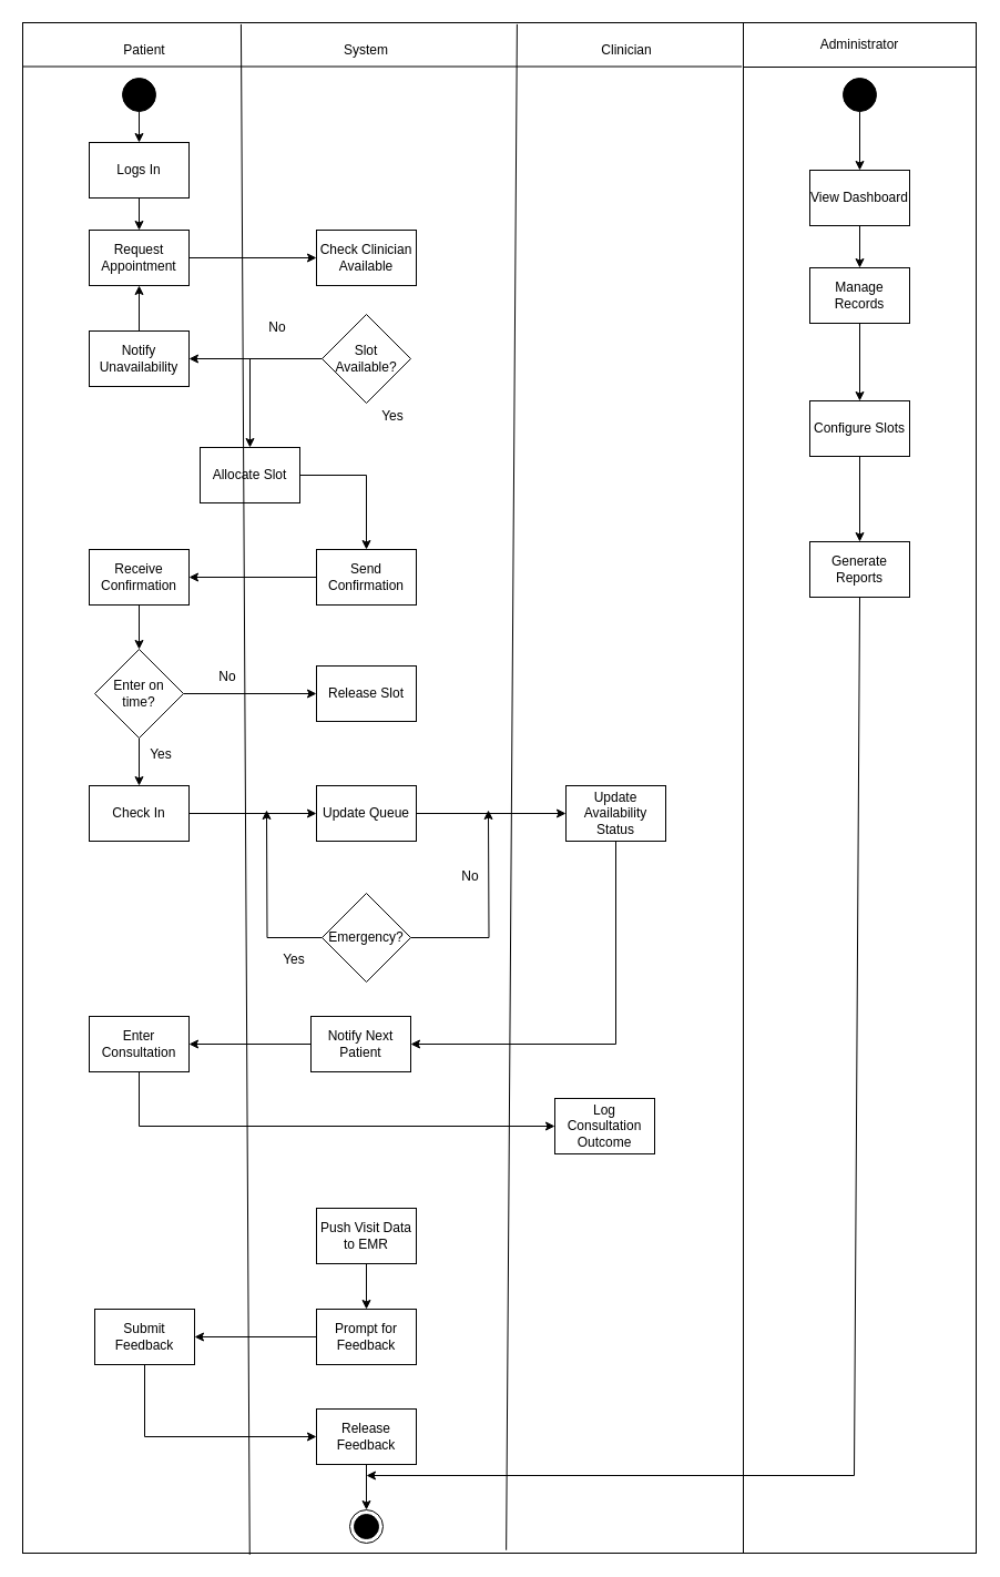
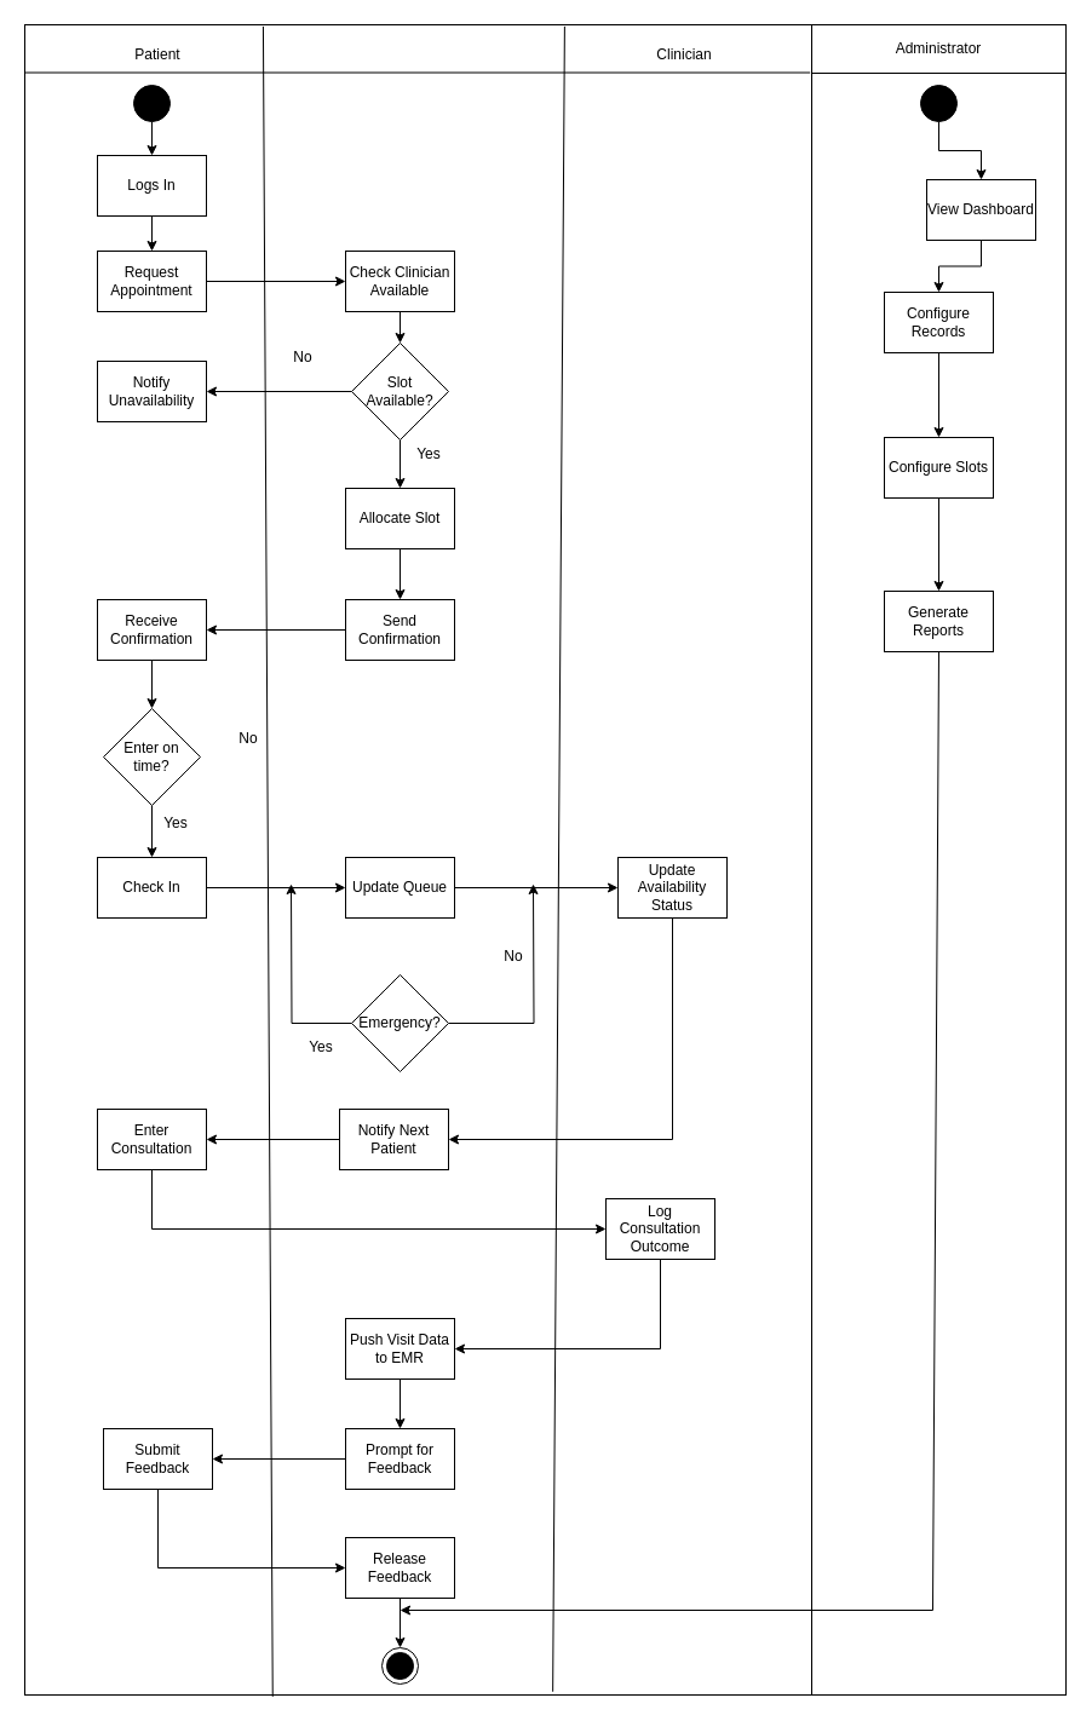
  <mxCell id="0" />
  <mxCell id="1" parent="0" />
  <mxCell id="2" value="Administrator" style="rounded=0;whiteSpace=wrap;html=1;" vertex="1" parent="1"><mxGeometry x="670" y="20" width="210" height="40" as="geometry" /></mxCell>
  <mxCell id="3" value="" style="rounded=0;whiteSpace=wrap;html=1;" vertex="1" parent="1"><mxGeometry x="670" y="60" width="210" height="1340" as="geometry" /></mxCell>
  <mxCell id="4" value="" style="rounded=0;whiteSpace=wrap;html=1;" parent="1" vertex="1"><mxGeometry x="20" y="20" width="650" height="1380" as="geometry" /></mxCell>
  <mxCell id="5" style="edgeStyle=orthogonalEdgeStyle;rounded=0;orthogonalLoop=1;jettySize=auto;html=1;entryX=0.5;entryY=0;entryDx=0;entryDy=0;" parent="1" source="6" target="8" edge="1"><mxGeometry relative="1" as="geometry" /></mxCell>
  <mxCell id="6" value="" style="ellipse;fillColor=strokeColor;html=1;" parent="1" vertex="1"><mxGeometry x="110" y="70" width="30" height="30" as="geometry" /></mxCell>
  <mxCell id="7" style="edgeStyle=orthogonalEdgeStyle;rounded=0;orthogonalLoop=1;jettySize=auto;html=1;entryX=0.5;entryY=0;entryDx=0;entryDy=0;" parent="1" source="8" target="10" edge="1"><mxGeometry relative="1" as="geometry" /></mxCell>
  <mxCell id="8" value="Logs In" style="rounded=0;whiteSpace=wrap;html=1;" parent="1" vertex="1"><mxGeometry x="80" y="128" width="90" height="50" as="geometry" /></mxCell>
  <mxCell id="9" value="" style="edgeStyle=orthogonalEdgeStyle;rounded=0;orthogonalLoop=1;jettySize=auto;html=1;" parent="1" source="10" target="14" edge="1"><mxGeometry relative="1" as="geometry" /></mxCell>
  <mxCell id="10" value="Request Appointment" style="rounded=0;whiteSpace=wrap;html=1;" parent="1" vertex="1"><mxGeometry x="80" y="207" width="90" height="50" as="geometry" /></mxCell>
  <mxCell id="11" value="Patient" style="text;strokeColor=none;align=center;fillColor=none;html=1;verticalAlign=middle;whiteSpace=wrap;rounded=0;" parent="1" vertex="1"><mxGeometry x="100" y="30" width="60" height="30" as="geometry" /></mxCell>
- <mxCell id="12" value="System" style="text;strokeColor=none;align=center;fillColor=none;html=1;verticalAlign=middle;whiteSpace=wrap;rounded=0;" parent="1" vertex="1"><mxGeometry x="300" y="30" width="60" height="30" as="geometry" /></mxCell>
+ <mxCell id="13" value="" style="edgeStyle=orthogonalEdgeStyle;rounded=0;orthogonalLoop=1;jettySize=auto;html=1;" parent="1" source="14" target="17" edge="1"><mxGeometry relative="1" as="geometry" /></mxCell>
  <mxCell id="14" value="Check Clinician Available" style="rounded=0;whiteSpace=wrap;html=1;" parent="1" vertex="1"><mxGeometry x="285" y="207" width="90" height="50" as="geometry" /></mxCell>
  <mxCell id="15" value="" style="edgeStyle=orthogonalEdgeStyle;rounded=0;orthogonalLoop=1;jettySize=auto;html=1;" parent="1" source="17" target="19" edge="1"><mxGeometry relative="1" as="geometry" /></mxCell>
  <mxCell id="16" value="" style="edgeStyle=orthogonalEdgeStyle;rounded=0;orthogonalLoop=1;jettySize=auto;html=1;" parent="1" source="17" target="21" edge="1"><mxGeometry relative="1" as="geometry" /></mxCell>
  <mxCell id="17" value="Slot Available?" style="rhombus;whiteSpace=wrap;html=1;" parent="1" vertex="1"><mxGeometry x="290" y="283" width="80" height="80" as="geometry" /></mxCell>
  <mxCell id="18" value="" style="edgeStyle=orthogonalEdgeStyle;rounded=0;orthogonalLoop=1;jettySize=auto;html=1;" parent="1" source="19" target="25" edge="1"><mxGeometry relative="1" as="geometry" /></mxCell>
- <mxCell id="19" value="Allocate Slot" style="rounded=0;whiteSpace=wrap;html=1;" parent="1" vertex="1"><mxGeometry x="180" y="403" width="90" height="50" as="geometry" /></mxCell>
- <mxCell id="20" value="" style="edgeStyle=orthogonalEdgeStyle;rounded=0;orthogonalLoop=1;jettySize=auto;html=1;" parent="1" source="21" target="10" edge="1"><mxGeometry relative="1" as="geometry" /></mxCell>
+ <mxCell id="19" value="Allocate Slot" style="rounded=0;whiteSpace=wrap;html=1;" parent="1" vertex="1"><mxGeometry x="285" y="403" width="90" height="50" as="geometry" /></mxCell>
  <mxCell id="21" value="Notify Unavailability" style="rounded=0;whiteSpace=wrap;html=1;" parent="1" vertex="1"><mxGeometry x="80" y="298" width="90" height="50" as="geometry" /></mxCell>
  <mxCell id="22" value="Yes" style="text;strokeColor=none;align=center;fillColor=none;html=1;verticalAlign=middle;whiteSpace=wrap;rounded=0;" parent="1" vertex="1"><mxGeometry x="324" y="360" width="60" height="30" as="geometry" /></mxCell>
  <mxCell id="23" value="No" style="text;strokeColor=none;align=center;fillColor=none;html=1;verticalAlign=middle;whiteSpace=wrap;rounded=0;" parent="1" vertex="1"><mxGeometry x="220" y="280" width="60" height="30" as="geometry" /></mxCell>
  <mxCell id="24" value="" style="edgeStyle=orthogonalEdgeStyle;rounded=0;orthogonalLoop=1;jettySize=auto;html=1;" parent="1" source="25" target="27" edge="1"><mxGeometry relative="1" as="geometry" /></mxCell>
  <mxCell id="25" value="Send Confirmation" style="rounded=0;whiteSpace=wrap;html=1;" parent="1" vertex="1"><mxGeometry x="285" y="495" width="90" height="50" as="geometry" /></mxCell>
  <mxCell id="26" value="" style="edgeStyle=orthogonalEdgeStyle;rounded=0;orthogonalLoop=1;jettySize=auto;html=1;" parent="1" source="27" target="30" edge="1"><mxGeometry relative="1" as="geometry" /></mxCell>
  <mxCell id="27" value="Receive Confirmation" style="rounded=0;whiteSpace=wrap;html=1;" parent="1" vertex="1"><mxGeometry x="80" y="495" width="90" height="50" as="geometry" /></mxCell>
- <mxCell id="28" style="edgeStyle=orthogonalEdgeStyle;rounded=0;orthogonalLoop=1;jettySize=auto;html=1;entryX=0;entryY=0.5;entryDx=0;entryDy=0;" parent="1" source="30" target="33" edge="1"><mxGeometry relative="1" as="geometry" /></mxCell>
  <mxCell id="29" value="" style="edgeStyle=orthogonalEdgeStyle;rounded=0;orthogonalLoop=1;jettySize=auto;html=1;" parent="1" source="30" target="32" edge="1"><mxGeometry relative="1" as="geometry" /></mxCell>
  <mxCell id="30" value="Enter on time?" style="rhombus;whiteSpace=wrap;html=1;" parent="1" vertex="1"><mxGeometry x="85" y="585" width="80" height="80" as="geometry" /></mxCell>
  <mxCell id="31" value="" style="edgeStyle=orthogonalEdgeStyle;rounded=0;orthogonalLoop=1;jettySize=auto;html=1;" parent="1" source="32" target="37" edge="1"><mxGeometry relative="1" as="geometry" /></mxCell>
  <mxCell id="32" value="Check In" style="rounded=0;whiteSpace=wrap;html=1;" parent="1" vertex="1"><mxGeometry x="80" y="708" width="90" height="50" as="geometry" /></mxCell>
- <mxCell id="33" value="Release Slot" style="rounded=0;whiteSpace=wrap;html=1;" parent="1" vertex="1"><mxGeometry x="285" y="600" width="90" height="50" as="geometry" /></mxCell>
  <mxCell id="34" value="Yes" style="text;strokeColor=none;align=center;fillColor=none;html=1;verticalAlign=middle;whiteSpace=wrap;rounded=0;" parent="1" vertex="1"><mxGeometry x="115" y="665" width="60" height="30" as="geometry" /></mxCell>
  <mxCell id="35" value="No" style="text;strokeColor=none;align=center;fillColor=none;html=1;verticalAlign=middle;whiteSpace=wrap;rounded=0;" parent="1" vertex="1"><mxGeometry x="175" y="595" width="60" height="30" as="geometry" /></mxCell>
  <mxCell id="36" style="edgeStyle=orthogonalEdgeStyle;rounded=0;orthogonalLoop=1;jettySize=auto;html=1;entryX=0;entryY=0.5;entryDx=0;entryDy=0;" parent="1" source="37" target="42" edge="1"><mxGeometry relative="1" as="geometry" /></mxCell>
  <mxCell id="37" value="Update Queue" style="rounded=0;whiteSpace=wrap;html=1;" parent="1" vertex="1"><mxGeometry x="285" y="708" width="90" height="50" as="geometry" /></mxCell>
  <mxCell id="38" style="edgeStyle=orthogonalEdgeStyle;rounded=0;orthogonalLoop=1;jettySize=auto;html=1;" parent="1" source="40" edge="1"><mxGeometry relative="1" as="geometry"><mxPoint x="440" y="730" as="targetPoint" /></mxGeometry></mxCell>
  <mxCell id="39" style="edgeStyle=orthogonalEdgeStyle;rounded=0;orthogonalLoop=1;jettySize=auto;html=1;" parent="1" source="40" edge="1"><mxGeometry relative="1" as="geometry"><mxPoint x="240" y="730" as="targetPoint" /></mxGeometry></mxCell>
  <mxCell id="40" value="Emergency?" style="rhombus;whiteSpace=wrap;html=1;" parent="1" vertex="1"><mxGeometry x="290" y="805" width="80" height="80" as="geometry" /></mxCell>
  <mxCell id="41" style="edgeStyle=orthogonalEdgeStyle;rounded=0;orthogonalLoop=1;jettySize=auto;html=1;entryX=1;entryY=0.5;entryDx=0;entryDy=0;" parent="1" source="42" target="44" edge="1"><mxGeometry relative="1" as="geometry"><Array as="points"><mxPoint x="555" y="941" /></Array></mxGeometry></mxCell>
  <mxCell id="42" value="Update Availability Status" style="rounded=0;whiteSpace=wrap;html=1;" parent="1" vertex="1"><mxGeometry x="510" y="708" width="90" height="50" as="geometry" /></mxCell>
  <mxCell id="43" style="edgeStyle=orthogonalEdgeStyle;rounded=0;orthogonalLoop=1;jettySize=auto;html=1;entryX=1;entryY=0.5;entryDx=0;entryDy=0;" parent="1" source="44" target="46" edge="1"><mxGeometry relative="1" as="geometry" /></mxCell>
  <mxCell id="44" value="Notify Next Patient" style="rounded=0;whiteSpace=wrap;html=1;" parent="1" vertex="1"><mxGeometry x="280" y="916" width="90" height="50" as="geometry" /></mxCell>
  <mxCell id="45" style="edgeStyle=orthogonalEdgeStyle;rounded=0;orthogonalLoop=1;jettySize=auto;html=1;entryX=0;entryY=0.5;entryDx=0;entryDy=0;" parent="1" source="46" target="48" edge="1"><mxGeometry relative="1" as="geometry"><Array as="points"><mxPoint x="125" y="1015" /></Array></mxGeometry></mxCell>
  <mxCell id="46" value="Enter Consultation" style="rounded=0;whiteSpace=wrap;html=1;" parent="1" vertex="1"><mxGeometry x="80" y="916" width="90" height="50" as="geometry" /></mxCell>
+ <mxCell id="47" style="edgeStyle=orthogonalEdgeStyle;rounded=0;orthogonalLoop=1;jettySize=auto;html=1;entryX=1;entryY=0.5;entryDx=0;entryDy=0;" parent="1" source="48" target="50" edge="1"><mxGeometry relative="1" as="geometry"><Array as="points"><mxPoint x="545" y="1114" /></Array></mxGeometry></mxCell>
  <mxCell id="48" value="Log Consultation Outcome" style="rounded=0;whiteSpace=wrap;html=1;" parent="1" vertex="1"><mxGeometry x="500" y="990" width="90" height="50" as="geometry" /></mxCell>
  <mxCell id="49" value="" style="edgeStyle=orthogonalEdgeStyle;rounded=0;orthogonalLoop=1;jettySize=auto;html=1;" parent="1" source="50" target="52" edge="1"><mxGeometry relative="1" as="geometry" /></mxCell>
  <mxCell id="50" value="Push Visit Data to EMR" style="rounded=0;whiteSpace=wrap;html=1;" parent="1" vertex="1"><mxGeometry x="285" y="1089" width="90" height="50" as="geometry" /></mxCell>
  <mxCell id="51" style="edgeStyle=orthogonalEdgeStyle;rounded=0;orthogonalLoop=1;jettySize=auto;html=1;entryX=1;entryY=0.5;entryDx=0;entryDy=0;" parent="1" source="52" target="54" edge="1"><mxGeometry relative="1" as="geometry" /></mxCell>
  <mxCell id="52" value="Prompt for Feedback" style="rounded=0;whiteSpace=wrap;html=1;" parent="1" vertex="1"><mxGeometry x="285" y="1180" width="90" height="50" as="geometry" /></mxCell>
  <mxCell id="53" style="edgeStyle=orthogonalEdgeStyle;rounded=0;orthogonalLoop=1;jettySize=auto;html=1;entryX=0;entryY=0.5;entryDx=0;entryDy=0;" parent="1" source="54" target="56" edge="1"><mxGeometry relative="1" as="geometry"><Array as="points"><mxPoint x="130" y="1295" /></Array></mxGeometry></mxCell>
  <mxCell id="54" value="Submit Feedback" style="rounded=0;whiteSpace=wrap;html=1;" parent="1" vertex="1"><mxGeometry x="85" y="1180" width="90" height="50" as="geometry" /></mxCell>
  <mxCell id="55" value="" style="edgeStyle=orthogonalEdgeStyle;rounded=0;orthogonalLoop=1;jettySize=auto;html=1;" parent="1" source="56" target="57" edge="1"><mxGeometry relative="1" as="geometry" /></mxCell>
  <mxCell id="56" value="Release Feedback" style="rounded=0;whiteSpace=wrap;html=1;" parent="1" vertex="1"><mxGeometry x="285" y="1270" width="90" height="50" as="geometry" /></mxCell>
  <mxCell id="57" value="" style="ellipse;html=1;shape=endState;fillColor=strokeColor;" parent="1" vertex="1"><mxGeometry x="315" y="1361" width="30" height="30" as="geometry" /></mxCell>
  <mxCell id="58" value="Clinician" style="text;strokeColor=none;align=center;fillColor=none;html=1;verticalAlign=middle;whiteSpace=wrap;rounded=0;" parent="1" vertex="1"><mxGeometry x="535" y="30" width="60" height="30" as="geometry" /></mxCell>
  <mxCell id="59" value="" style="endArrow=none;html=1;rounded=0;entryX=0.998;entryY=0.044;entryDx=0;entryDy=0;entryPerimeter=0;exitX=0;exitY=0.044;exitDx=0;exitDy=0;exitPerimeter=0;" parent="1" edge="1"><mxGeometry width="50" height="50" relative="1" as="geometry"><mxPoint x="20" y="59.52" as="sourcePoint" /><mxPoint x="668.7" y="59.52" as="targetPoint" /></mxGeometry></mxCell>
  <mxCell id="60" value="" style="endArrow=none;html=1;rounded=0;entryX=0.303;entryY=0.001;entryDx=0;entryDy=0;entryPerimeter=0;exitX=0.315;exitY=1.001;exitDx=0;exitDy=0;exitPerimeter=0;" parent="1" source="4" target="4" edge="1"><mxGeometry width="50" height="50" relative="1" as="geometry"><mxPoint x="220" y="150" as="sourcePoint" /><mxPoint x="270" y="100" as="targetPoint" /></mxGeometry></mxCell>
  <mxCell id="61" value="" style="endArrow=none;html=1;rounded=0;entryX=0.686;entryY=0.001;entryDx=0;entryDy=0;entryPerimeter=0;exitX=0.671;exitY=0.998;exitDx=0;exitDy=0;exitPerimeter=0;" parent="1" source="4" target="4" edge="1"><mxGeometry width="50" height="50" relative="1" as="geometry"><mxPoint x="330" y="440" as="sourcePoint" /><mxPoint x="380" y="390" as="targetPoint" /></mxGeometry></mxCell>
  <mxCell id="62" value="Yes" style="text;strokeColor=none;align=center;fillColor=none;html=1;verticalAlign=middle;whiteSpace=wrap;rounded=0;" parent="1" vertex="1"><mxGeometry x="235" y="850" width="60" height="30" as="geometry" /></mxCell>
  <mxCell id="63" value="No" style="text;strokeColor=none;align=center;fillColor=none;html=1;verticalAlign=middle;whiteSpace=wrap;rounded=0;" parent="1" vertex="1"><mxGeometry x="394" y="775" width="60" height="30" as="geometry" /></mxCell>
  <mxCell id="64" value="" style="edgeStyle=orthogonalEdgeStyle;rounded=0;orthogonalLoop=1;jettySize=auto;html=1;" edge="1" parent="1" source="65" target="67"><mxGeometry relative="1" as="geometry" /></mxCell>
- <mxCell id="65" value="View Dashboard" style="rounded=0;whiteSpace=wrap;html=1;" vertex="1" parent="1"><mxGeometry x="730" y="153" width="90" height="50" as="geometry" /></mxCell>
+ <mxCell id="65" value="View Dashboard" style="rounded=0;whiteSpace=wrap;html=1;" vertex="1" parent="1"><mxGeometry x="765" y="148" width="90" height="50" as="geometry" /></mxCell>
  <mxCell id="66" value="" style="edgeStyle=orthogonalEdgeStyle;rounded=0;orthogonalLoop=1;jettySize=auto;html=1;" edge="1" parent="1" source="67" target="69"><mxGeometry relative="1" as="geometry" /></mxCell>
- <mxCell id="67" value="Manage Records" style="rounded=0;whiteSpace=wrap;html=1;" vertex="1" parent="1"><mxGeometry x="730" y="241" width="90" height="50" as="geometry" /></mxCell>
+ <mxCell id="67" value="Configure Records" style="rounded=0;whiteSpace=wrap;html=1;" vertex="1" parent="1"><mxGeometry x="730" y="241" width="90" height="50" as="geometry" /></mxCell>
  <mxCell id="68" value="" style="edgeStyle=orthogonalEdgeStyle;rounded=0;orthogonalLoop=1;jettySize=auto;html=1;" edge="1" parent="1" source="69" target="70"><mxGeometry relative="1" as="geometry" /></mxCell>
  <mxCell id="69" value="Configure Slots" style="rounded=0;whiteSpace=wrap;html=1;" vertex="1" parent="1"><mxGeometry x="730" y="361" width="90" height="50" as="geometry" /></mxCell>
  <mxCell id="70" value="Generate Reports" style="rounded=0;whiteSpace=wrap;html=1;" vertex="1" parent="1"><mxGeometry x="730" y="488" width="90" height="50" as="geometry" /></mxCell>
  <mxCell id="71" value="" style="endArrow=none;html=1;rounded=0;exitX=0.5;exitY=1;exitDx=0;exitDy=0;startFill=0;" edge="1" parent="1" source="70"><mxGeometry width="50" height="50" relative="1" as="geometry"><mxPoint x="770" y="990" as="sourcePoint" /><mxPoint x="770" y="1330" as="targetPoint" /></mxGeometry></mxCell>
  <mxCell id="72" value="" style="endArrow=classic;html=1;rounded=0;" edge="1" parent="1"><mxGeometry width="50" height="50" relative="1" as="geometry"><mxPoint x="770" y="1330" as="sourcePoint" /><mxPoint x="330" y="1330" as="targetPoint" /></mxGeometry></mxCell>
  <mxCell id="73" value="" style="edgeStyle=orthogonalEdgeStyle;rounded=0;orthogonalLoop=1;jettySize=auto;html=1;" edge="1" parent="1" source="74" target="65"><mxGeometry relative="1" as="geometry" /></mxCell>
  <mxCell id="74" value="" style="ellipse;fillColor=strokeColor;html=1;" vertex="1" parent="1"><mxGeometry x="760" y="70" width="30" height="30" as="geometry" /></mxCell>
